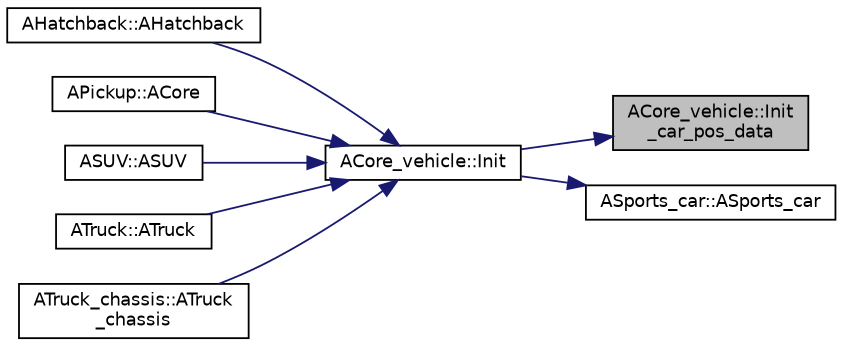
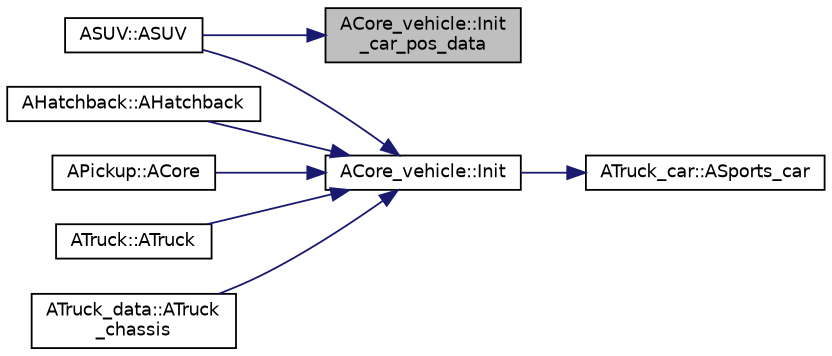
  digraph {
    rankdir=RL
    node [color=black fillcolor=white fontname=Helvetica fontsize=10 shape=record style=filled]
    edge [color=midnightblue dir=back fontname=Helvetica fontsize=10 labelfontname=Helvetica labelfontsize=10 style=solid]
    n1 [fillcolor=grey75 fontcolor=black height=0.2 label="ACore_vehicle::Init\l_car_pos_data" width=0.4]
    n2 [height=0.2 label="ACore_vehicle::Init" width=0.4]
    n3 [height=0.2 label="AHatchback::AHatchback" width=0.4]
    n4 [height=0.2 label="APickup::ACore" width=0.4]
    n5 [height=0.2 label="ASUV::ASUV" width=0.4]
    n6 [height=0.2 label="ATruck::ATruck" width=0.4]
-   n7 [height=0.2 label="ATruck_chassis::ATruck\l_chassis" width=0.4]
-   n8 [height=0.2 label="ASports_car::ASports_car" width=0.4]
-   n1 -> n2
+   n7 [height=0.2 label="ATruck_data::ATruck\l_chassis" width=0.4]
+   n8 [height=0.2 label="ATruck_car::ASports_car" width=0.4]
+   n1 -> n5
    n2 -> n3
    n2 -> n4
    n2 -> n5
    n2 -> n6
    n2 -> n7
    n8 -> n2
  }
